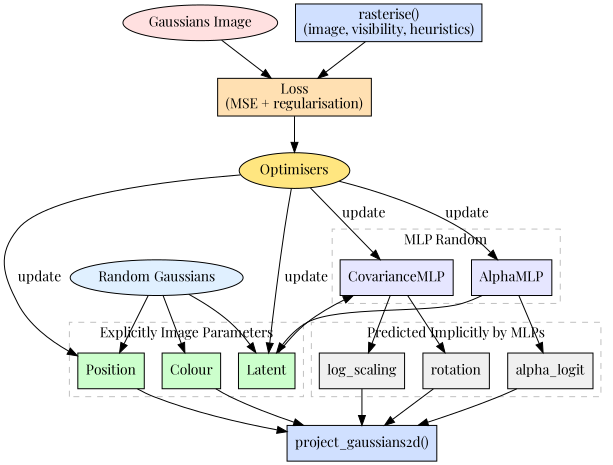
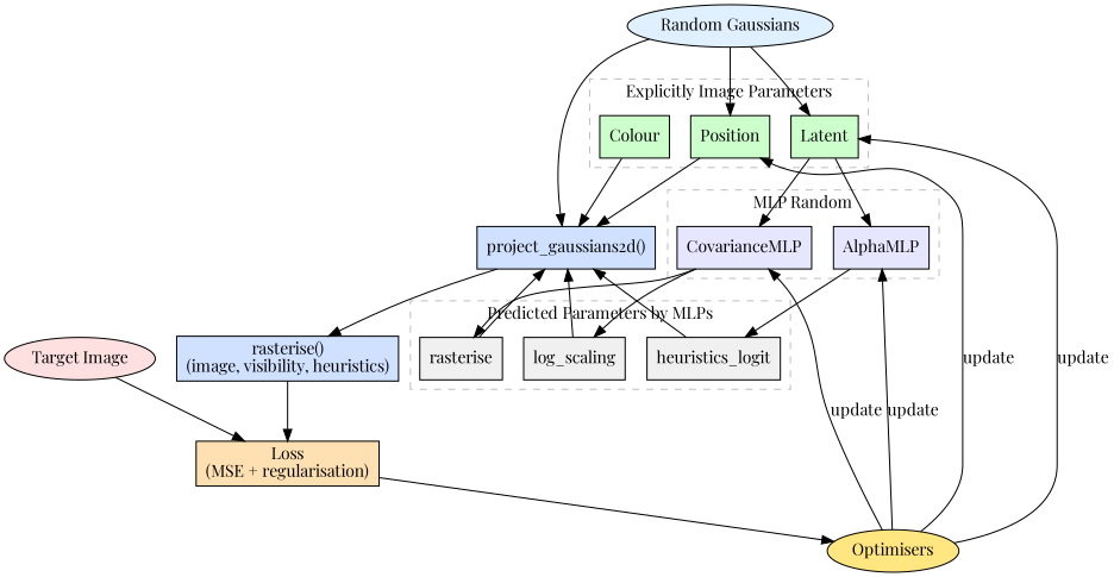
  digraph {
    fontname="Playfair Display"
    rankdir=TB
    node [fillcolor="#ccffcc" fontname="Playfair Display" shape=box style=filled]
    edge [fontname="Playfair Display"]
    n1 [label=Position]
    n2 [label=Colour]
    n3 [label=Latent]
    n4 [fillcolor="#e6e6ff" label=CovarianceMLP]
    n5 [fillcolor="#e6e6ff" label=AlphaMLP]
    n6 [fillcolor="#f0f0f0" label=log_scaling]
-   n7 [fillcolor="#f0f0f0" label=rotation]
-   n8 [fillcolor="#f0f0f0" label=alpha_logit]
+   n7 [fillcolor="#f0f0f0" label=rasterise]
+   n8 [fillcolor="#f0f0f0" label=heuristics_logit]
    n9 [fillcolor="#d0e0ff" label="project_gaussians2d()"]
-   n10 [fillcolor="#ffe0e0" label="Gaussians Image" shape=oval]
+   n10 [fillcolor="#ffe0e0" label="Target Image" shape=oval]
    n11 [fillcolor="#ffe0b2" label="Loss\n(MSE + regularisation)"]
    n12 [fillcolor="#ffe680" label=Optimisers shape=ellipse]
    n13 [fillcolor="#e0f0ff" label="Random Gaussians" shape=oval]
    n14 [fillcolor="#d0e0ff" label="rasterise()\n(image, visibility, heuristics)"]
    subgraph cluster_1 {
      color=gray
      label="Explicitly Image Parameters"
      style=dashed
      n1
      n2
      n3
    }
    subgraph cluster_2 {
      color=gray
      label="MLP Random"
      style=dashed
      n4
      n5
    }
    subgraph cluster_3 {
      color=gray
-     label="Predicted Implicitly by MLPs"
+     label="Predicted Parameters by MLPs"
      style=dashed
      n6
      n7
      n8
    }
    n1 -> n9
    n2 -> n9
    n3 -> n4
-   n5 -> n3
+   n3 -> n5
    n4 -> n6
    n4 -> n7
    n5 -> n8
    n6 -> n9
    n7 -> n9
    n8 -> n9
+   n9 -> n14
    n10 -> n11
    n11 -> n12
    n12 -> n1 [label=update]
    n12 -> n3 [label=update]
    n12 -> n4 [label=update]
    n12 -> n5 [label=update]
    n13 -> n1
-   n13 -> n2
+   n13 -> n9
    n13 -> n3
    n14 -> n11
  }
